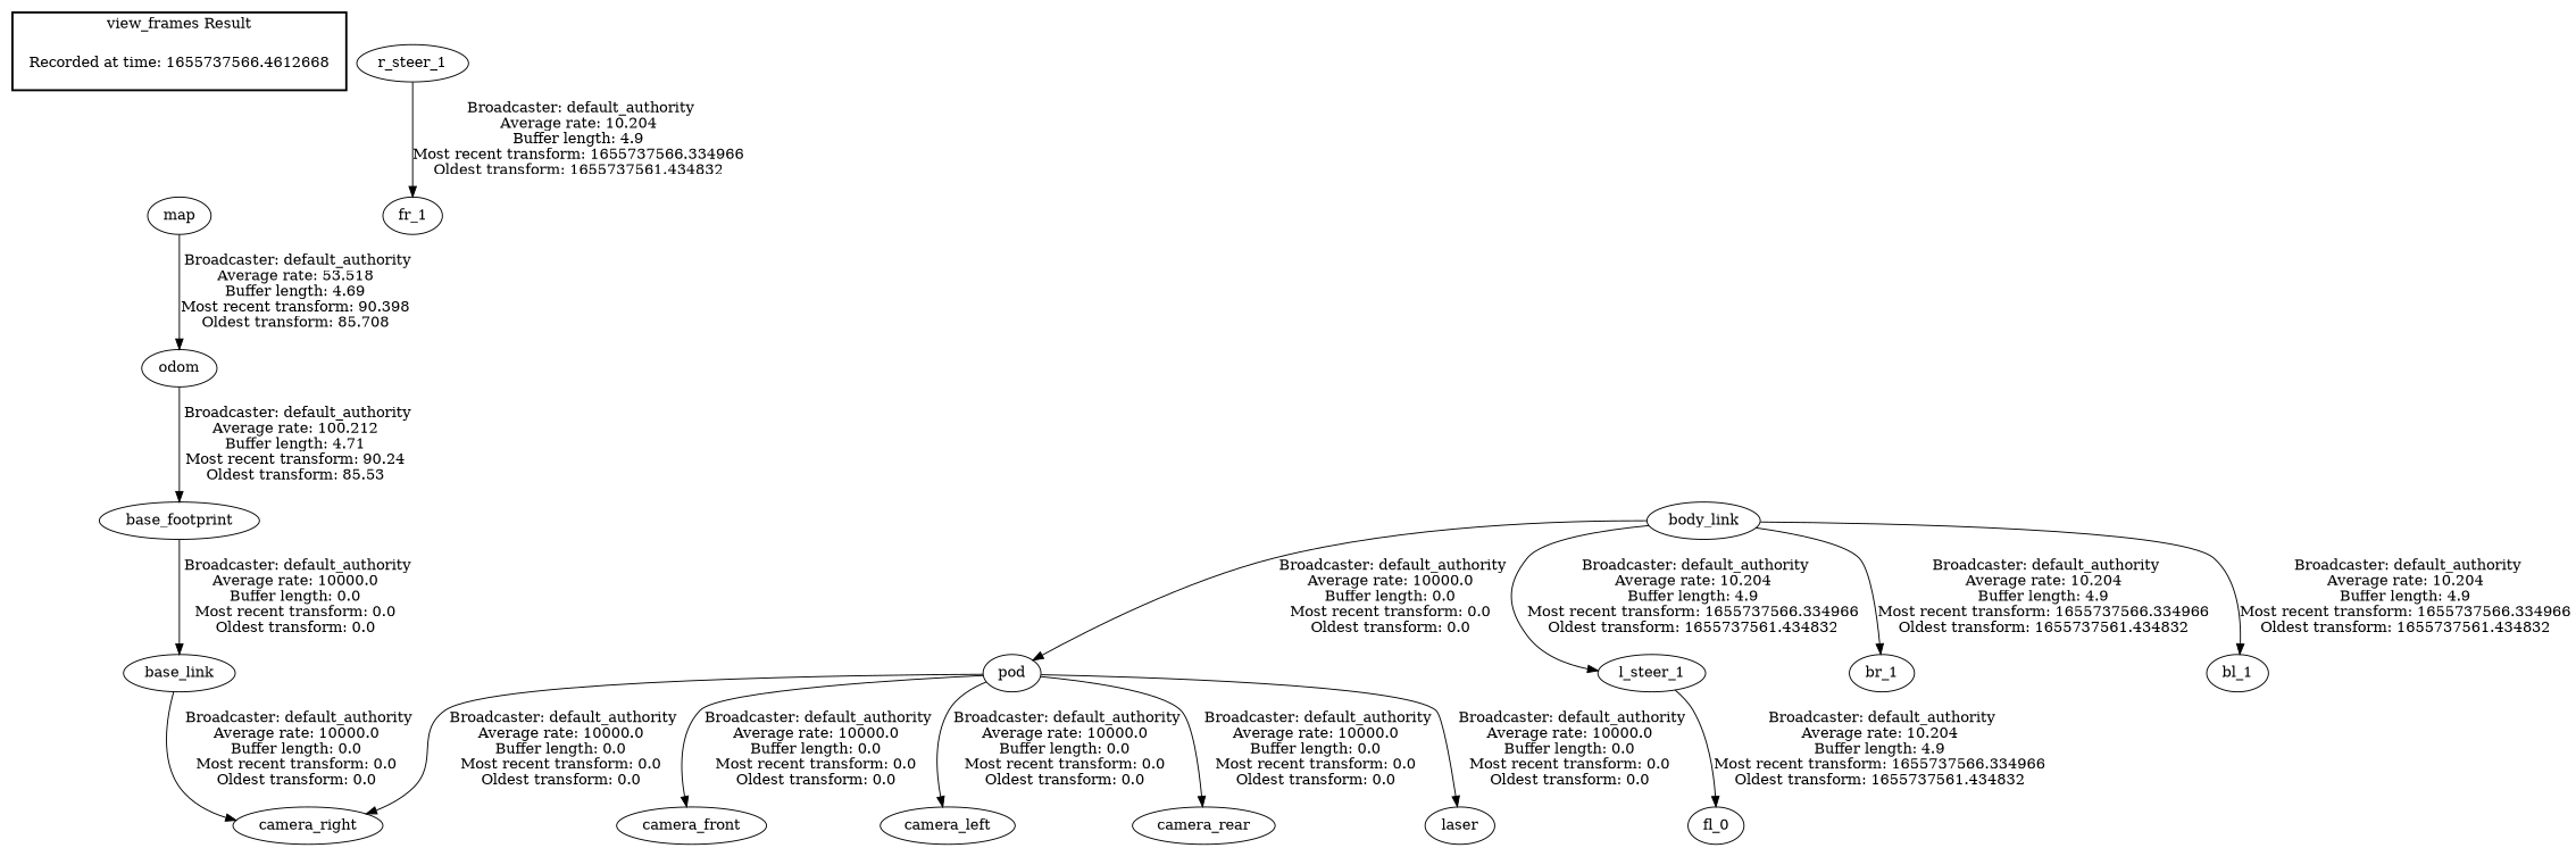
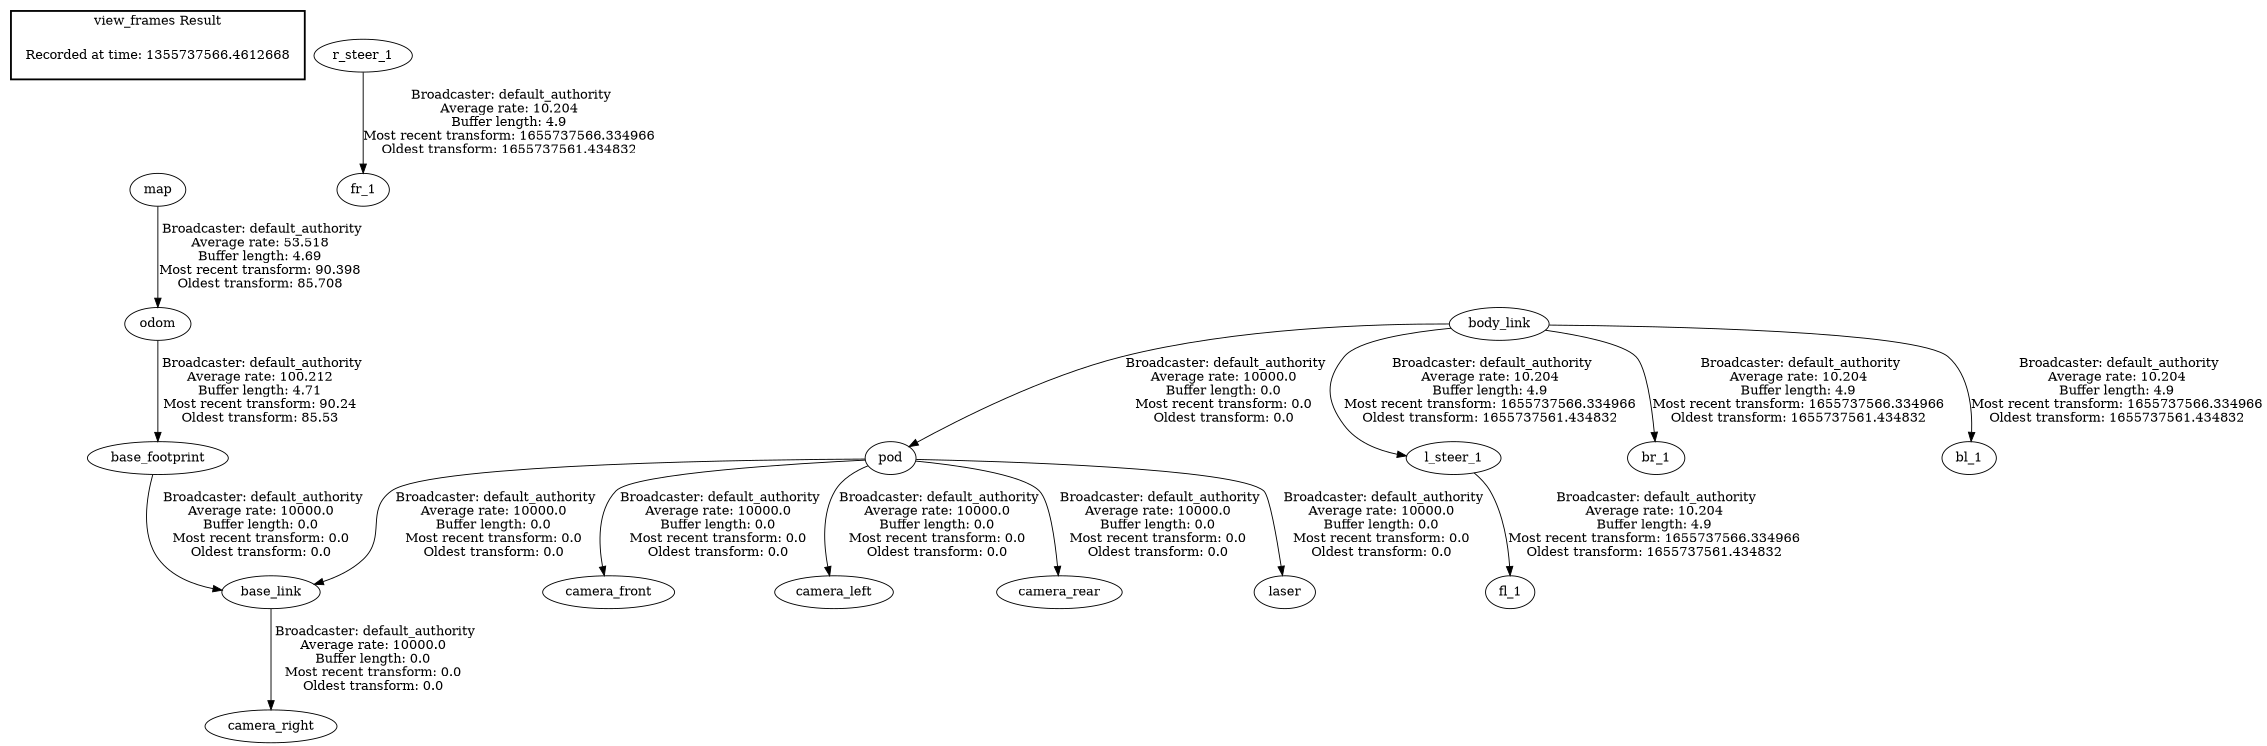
  digraph {
-   "Recorded at time: 1655737566.4612668" [shape=plaintext]
+   "Recorded at time: 1655737566.4612668" [shape=plaintext label="Recorded at time: 1355737566.4612668"]
    map
    r_steer_1
    fr_1
    odom
    base_footprint
    base_link
    camera_right
    body_link
    pod
    l_steer_1
    br_1
    bl_1
    camera_front
    camera_left
    camera_rear
    laser
-   fl_1 [label=fl_0]
+   fl_1
    subgraph cluster_1 {
      color=black
      label="view_frames Result"
      style=bold
      "Recorded at time: 1655737566.4612668"
    }
    "Recorded at time: 1655737566.4612668" -> map [style=invis]
    map -> odom [label=" Broadcaster: default_authority\nAverage rate: 53.518\nBuffer length: 4.69\nMost recent transform: 90.398\nOldest transform: 85.708\n"]
    r_steer_1 -> fr_1 [label=" Broadcaster: default_authority\nAverage rate: 10.204\nBuffer length: 4.9\nMost recent transform: 1655737566.334966\nOldest transform: 1655737561.434832\n"]
    odom -> base_footprint [label=" Broadcaster: default_authority\nAverage rate: 100.212\nBuffer length: 4.71\nMost recent transform: 90.24\nOldest transform: 85.53\n"]
    base_footprint -> base_link [label=" Broadcaster: default_authority\nAverage rate: 10000.0\nBuffer length: 0.0\nMost recent transform: 0.0\nOldest transform: 0.0\n"]
    base_link -> camera_right [label=" Broadcaster: default_authority\nAverage rate: 10000.0\nBuffer length: 0.0\nMost recent transform: 0.0\nOldest transform: 0.0\n"]
    body_link -> pod [label=" Broadcaster: default_authority\nAverage rate: 10000.0\nBuffer length: 0.0\nMost recent transform: 0.0\nOldest transform: 0.0\n"]
    body_link -> l_steer_1 [label=" Broadcaster: default_authority\nAverage rate: 10.204\nBuffer length: 4.9\nMost recent transform: 1655737566.334966\nOldest transform: 1655737561.434832\n"]
    body_link -> br_1 [label=" Broadcaster: default_authority\nAverage rate: 10.204\nBuffer length: 4.9\nMost recent transform: 1655737566.334966\nOldest transform: 1655737561.434832\n"]
    body_link -> bl_1 [label=" Broadcaster: default_authority\nAverage rate: 10.204\nBuffer length: 4.9\nMost recent transform: 1655737566.334966\nOldest transform: 1655737561.434832\n"]
-   pod -> camera_right [label=" Broadcaster: default_authority\nAverage rate: 10000.0\nBuffer length: 0.0\nMost recent transform: 0.0\nOldest transform: 0.0\n"]
+   pod -> base_link [label=" Broadcaster: default_authority\nAverage rate: 10000.0\nBuffer length: 0.0\nMost recent transform: 0.0\nOldest transform: 0.0\n"]
    pod -> camera_front [label=" Broadcaster: default_authority\nAverage rate: 10000.0\nBuffer length: 0.0\nMost recent transform: 0.0\nOldest transform: 0.0\n"]
    pod -> camera_left [label=" Broadcaster: default_authority\nAverage rate: 10000.0\nBuffer length: 0.0\nMost recent transform: 0.0\nOldest transform: 0.0\n"]
    pod -> camera_rear [label=" Broadcaster: default_authority\nAverage rate: 10000.0\nBuffer length: 0.0\nMost recent transform: 0.0\nOldest transform: 0.0\n"]
    pod -> laser [label=" Broadcaster: default_authority\nAverage rate: 10000.0\nBuffer length: 0.0\nMost recent transform: 0.0\nOldest transform: 0.0\n"]
    l_steer_1 -> fl_1 [label=" Broadcaster: default_authority\nAverage rate: 10.204\nBuffer length: 4.9\nMost recent transform: 1655737566.334966\nOldest transform: 1655737561.434832\n"]
  }
